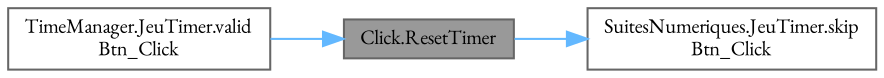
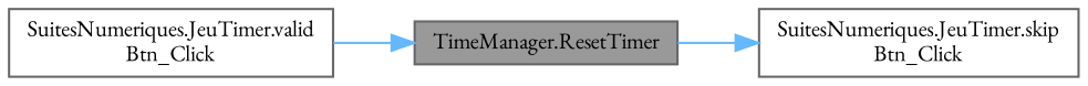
  digraph {
    fontname="EB Garamond"
    rankdir=RL
    node [color=grey40 fillcolor=white fontname="EB Garamond" fontsize=10 shape=box style=filled]
    edge [color=steelblue1 dir=back fontname="EB Garamond" fontsize=10 labelfontname=Helvetica labelfontsize=10 style=solid]
-   n1 [color=gray40 fillcolor=grey60 fontcolor=black height=0.2 label="Click.ResetTimer" width=0.4]
-   n2 [height=0.2 label="TimeManager.JeuTimer.valid\lBtn_Click" width=0.4]
+   n1 [color=gray40 fillcolor=grey60 fontcolor=black height=0.2 label="TimeManager.ResetTimer" width=0.4]
+   n2 [height=0.2 label="SuitesNumeriques.JeuTimer.valid\lBtn_Click" width=0.4]
    n3 [height=0.2 label="SuitesNumeriques.JeuTimer.skip\lBtn_Click" width=0.4]
    n1 -> n2
    n3 -> n1
  }
